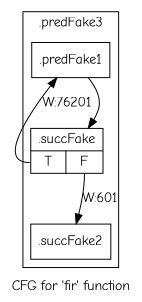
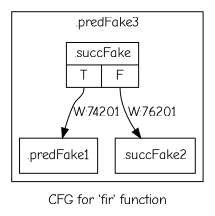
  digraph {
    fontname="Comic Neue"
    label="CFG for 'fir' function"
    node [filename="../../../../fir.cpp" fontname="Comic Neue" linenumber=27 shape=record]
    edge [filename="../../../../fir.cpp" fontname="Comic Neue"]
    n1 [label="{.predFake1}"]
    n2 [label="{.succFake|{<s0>T|<s1>F}}"]
    n3 [label="{.succFake2}" linenumber=35]
    subgraph cluster_1 {
      invocationtime=600
      label=".predFake3"
      tripcount=76200
      n1
      n2
      n3
    }
-   n1 -> n2 [execusionnum=76800]
-   n2 -> n1 [execusionnum=76200 label="W:76201" memoryops="_ZZ3firPiiE9shift_reg_read:28; _ZZ3firPiiE9shift_reg_read:29; ; _ZZ3firPiiE9shift_reg_write:28" tailport=s0]
-   n2 -> n3 [execusionnum=600 label="W:601" memoryops="; _ZZ3firPiiE9shift_reg_write:31" tailport=s1]
+   n2 -> n1 [execusionnum=76200 label="W:74201" memoryops="_ZZ3firPiiE9shift_reg_read:28; _ZZ3firPiiE9shift_reg_read:29; ; _ZZ3firPiiE9shift_reg_write:28" tailport=s0]
+   n2 -> n3 [execusionnum=600 label="W:76201" memoryops="; _ZZ3firPiiE9shift_reg_write:31" tailport=s1]
  }
